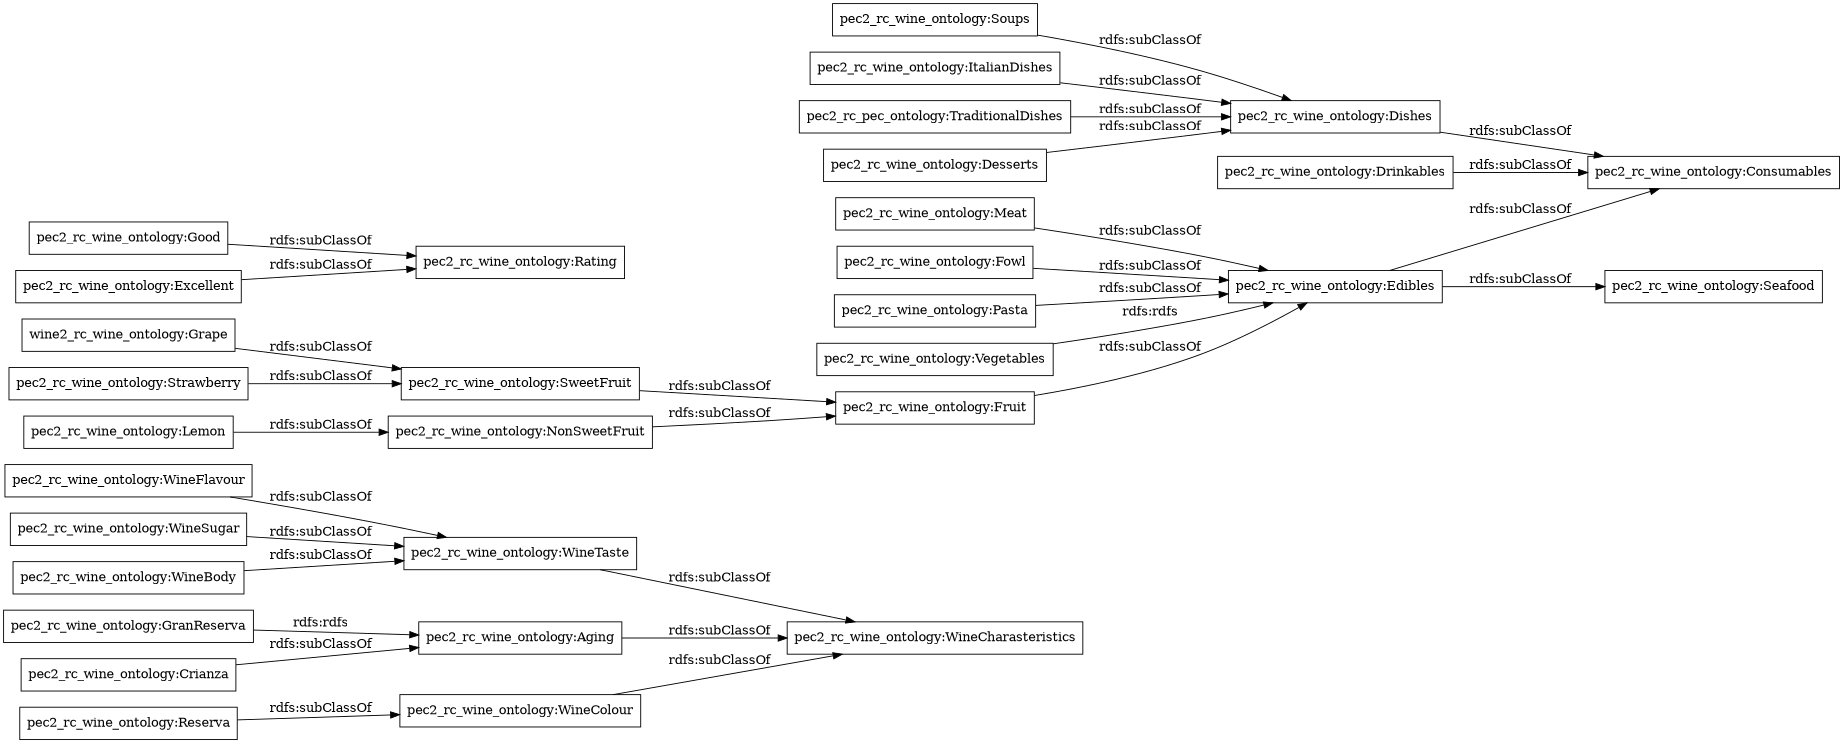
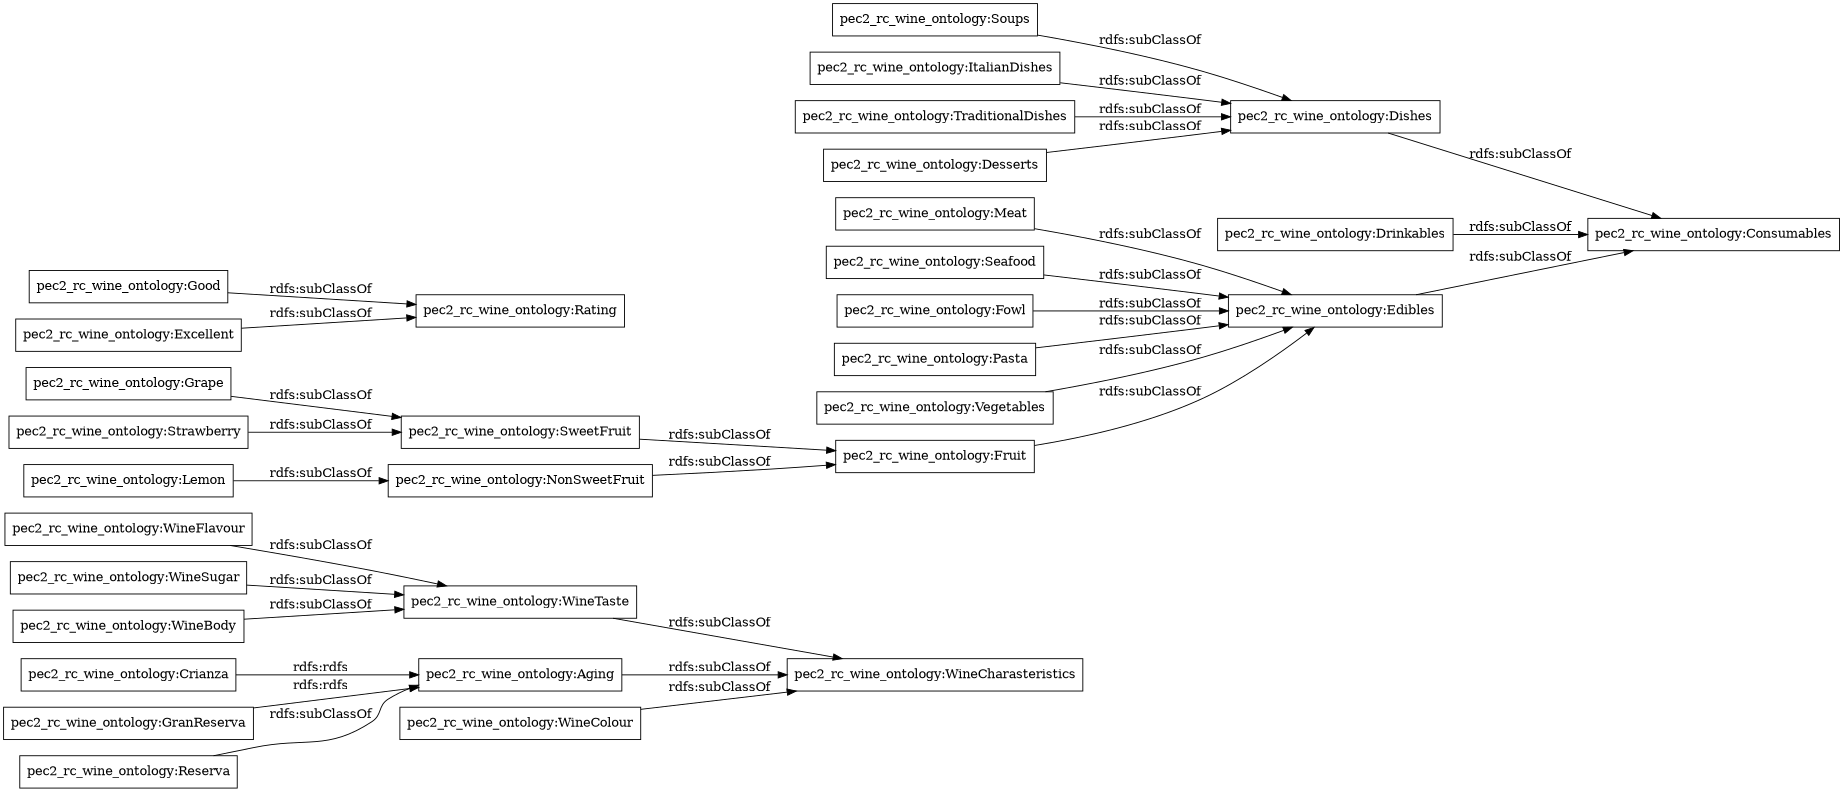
  digraph {
    rankdir=LR
    node [color=black shape=rectangle]
    "pec2_rc_wine_ontology:Crianza"
    "pec2_rc_wine_ontology:Aging"
    "pec2_rc_wine_ontology:WineCharasteristics"
    "pec2_rc_wine_ontology:WineTaste"
    "pec2_rc_wine_ontology:NonSweetFruit"
    "pec2_rc_wine_ontology:Fruit"
    "pec2_rc_wine_ontology:Edibles"
    "pec2_rc_wine_ontology:Lemon"
    "pec2_rc_wine_ontology:Soups"
    "pec2_rc_wine_ontology:Dishes"
    "pec2_rc_wine_ontology:Consumables"
    "pec2_rc_wine_ontology:ItalianDishes"
    "pec2_rc_wine_ontology:Meat"
    "pec2_rc_wine_ontology:WineFlavour"
    "pec2_rc_wine_ontology:WineSugar"
-   "pec2_rc_wine_ontology:TraditionalDishes" [label="pec2_rc_pec_ontology:TraditionalDishes"]
+   "pec2_rc_wine_ontology:TraditionalDishes"
    "pec2_rc_wine_ontology:Good"
    "pec2_rc_wine_ontology:Rating"
    "pec2_rc_wine_ontology:Drinkables"
    "pec2_rc_wine_ontology:Seafood"
    "pec2_rc_wine_ontology:Fowl"
    "pec2_rc_wine_ontology:Reserva"
-   "pec2_rc_wine_ontology:Grape" [label="wine2_rc_wine_ontology:Grape"]
+   "pec2_rc_wine_ontology:Grape"
    "pec2_rc_wine_ontology:SweetFruit"
    "pec2_rc_wine_ontology:Pasta"
    "pec2_rc_wine_ontology:Strawberry"
    "pec2_rc_wine_ontology:Excellent"
    "pec2_rc_wine_ontology:Desserts"
    "pec2_rc_wine_ontology:Vegetables"
    "pec2_rc_wine_ontology:WineColour"
    "pec2_rc_wine_ontology:GranReserva"
    "pec2_rc_wine_ontology:WineBody"
-   "pec2_rc_wine_ontology:Crianza" -> "pec2_rc_wine_ontology:Aging" [label="rdfs:subClassOf"]
+   "pec2_rc_wine_ontology:Crianza" -> "pec2_rc_wine_ontology:Aging" [label="rdfs:rdfs"]
    "pec2_rc_wine_ontology:Aging" -> "pec2_rc_wine_ontology:WineCharasteristics" [label="rdfs:subClassOf"]
    "pec2_rc_wine_ontology:WineTaste" -> "pec2_rc_wine_ontology:WineCharasteristics" [label="rdfs:subClassOf"]
    "pec2_rc_wine_ontology:NonSweetFruit" -> "pec2_rc_wine_ontology:Fruit" [label="rdfs:subClassOf"]
    "pec2_rc_wine_ontology:Fruit" -> "pec2_rc_wine_ontology:Edibles" [label="rdfs:subClassOf"]
    "pec2_rc_wine_ontology:Edibles" -> "pec2_rc_wine_ontology:Consumables" [label="rdfs:subClassOf"]
    "pec2_rc_wine_ontology:Lemon" -> "pec2_rc_wine_ontology:NonSweetFruit" [label="rdfs:subClassOf"]
    "pec2_rc_wine_ontology:Soups" -> "pec2_rc_wine_ontology:Dishes" [label="rdfs:subClassOf"]
    "pec2_rc_wine_ontology:Dishes" -> "pec2_rc_wine_ontology:Consumables" [label="rdfs:subClassOf"]
    "pec2_rc_wine_ontology:ItalianDishes" -> "pec2_rc_wine_ontology:Dishes" [label="rdfs:subClassOf"]
    "pec2_rc_wine_ontology:Meat" -> "pec2_rc_wine_ontology:Edibles" [label="rdfs:subClassOf"]
    "pec2_rc_wine_ontology:WineFlavour" -> "pec2_rc_wine_ontology:WineTaste" [label="rdfs:subClassOf"]
    "pec2_rc_wine_ontology:WineSugar" -> "pec2_rc_wine_ontology:WineTaste" [label="rdfs:subClassOf"]
    "pec2_rc_wine_ontology:TraditionalDishes" -> "pec2_rc_wine_ontology:Dishes" [label="rdfs:subClassOf"]
    "pec2_rc_wine_ontology:Good" -> "pec2_rc_wine_ontology:Rating" [label="rdfs:subClassOf"]
    "pec2_rc_wine_ontology:Drinkables" -> "pec2_rc_wine_ontology:Consumables" [label="rdfs:subClassOf"]
-   "pec2_rc_wine_ontology:Edibles" -> "pec2_rc_wine_ontology:Seafood" [label="rdfs:subClassOf"]
+   "pec2_rc_wine_ontology:Seafood" -> "pec2_rc_wine_ontology:Edibles" [label="rdfs:subClassOf"]
    "pec2_rc_wine_ontology:Fowl" -> "pec2_rc_wine_ontology:Edibles" [label="rdfs:subClassOf"]
-   "pec2_rc_wine_ontology:Reserva" -> "pec2_rc_wine_ontology:WineColour" [label="rdfs:subClassOf"]
+   "pec2_rc_wine_ontology:Reserva" -> "pec2_rc_wine_ontology:Aging" [label="rdfs:subClassOf"]
    "pec2_rc_wine_ontology:Grape" -> "pec2_rc_wine_ontology:SweetFruit" [label="rdfs:subClassOf"]
    "pec2_rc_wine_ontology:SweetFruit" -> "pec2_rc_wine_ontology:Fruit" [label="rdfs:subClassOf"]
    "pec2_rc_wine_ontology:Pasta" -> "pec2_rc_wine_ontology:Edibles" [label="rdfs:subClassOf"]
    "pec2_rc_wine_ontology:Strawberry" -> "pec2_rc_wine_ontology:SweetFruit" [label="rdfs:subClassOf"]
    "pec2_rc_wine_ontology:Excellent" -> "pec2_rc_wine_ontology:Rating" [label="rdfs:subClassOf"]
    "pec2_rc_wine_ontology:Desserts" -> "pec2_rc_wine_ontology:Dishes" [label="rdfs:subClassOf"]
-   "pec2_rc_wine_ontology:Vegetables" -> "pec2_rc_wine_ontology:Edibles" [label="rdfs:rdfs"]
+   "pec2_rc_wine_ontology:Vegetables" -> "pec2_rc_wine_ontology:Edibles" [label="rdfs:subClassOf"]
    "pec2_rc_wine_ontology:WineColour" -> "pec2_rc_wine_ontology:WineCharasteristics" [label="rdfs:subClassOf"]
    "pec2_rc_wine_ontology:GranReserva" -> "pec2_rc_wine_ontology:Aging" [label="rdfs:rdfs"]
    "pec2_rc_wine_ontology:WineBody" -> "pec2_rc_wine_ontology:WineTaste" [label="rdfs:subClassOf"]
  }
